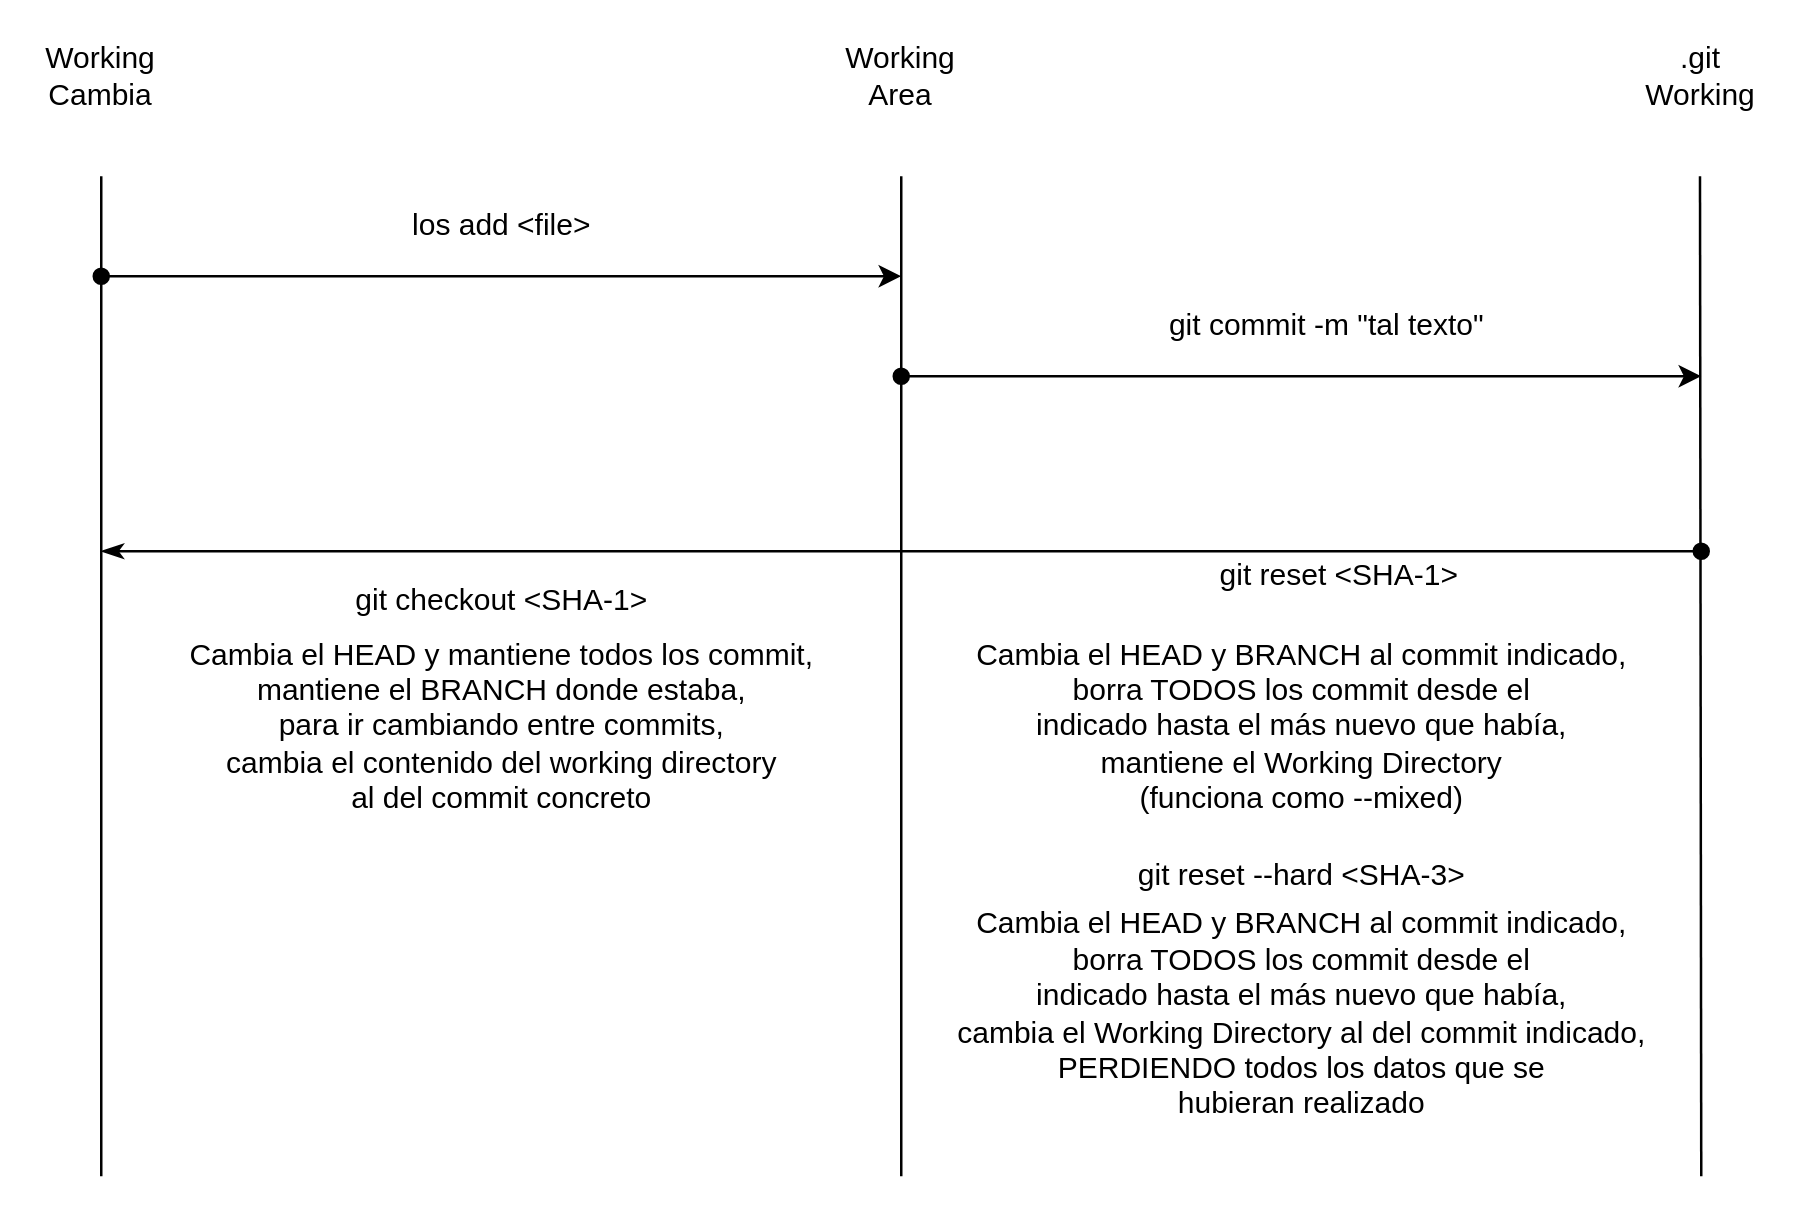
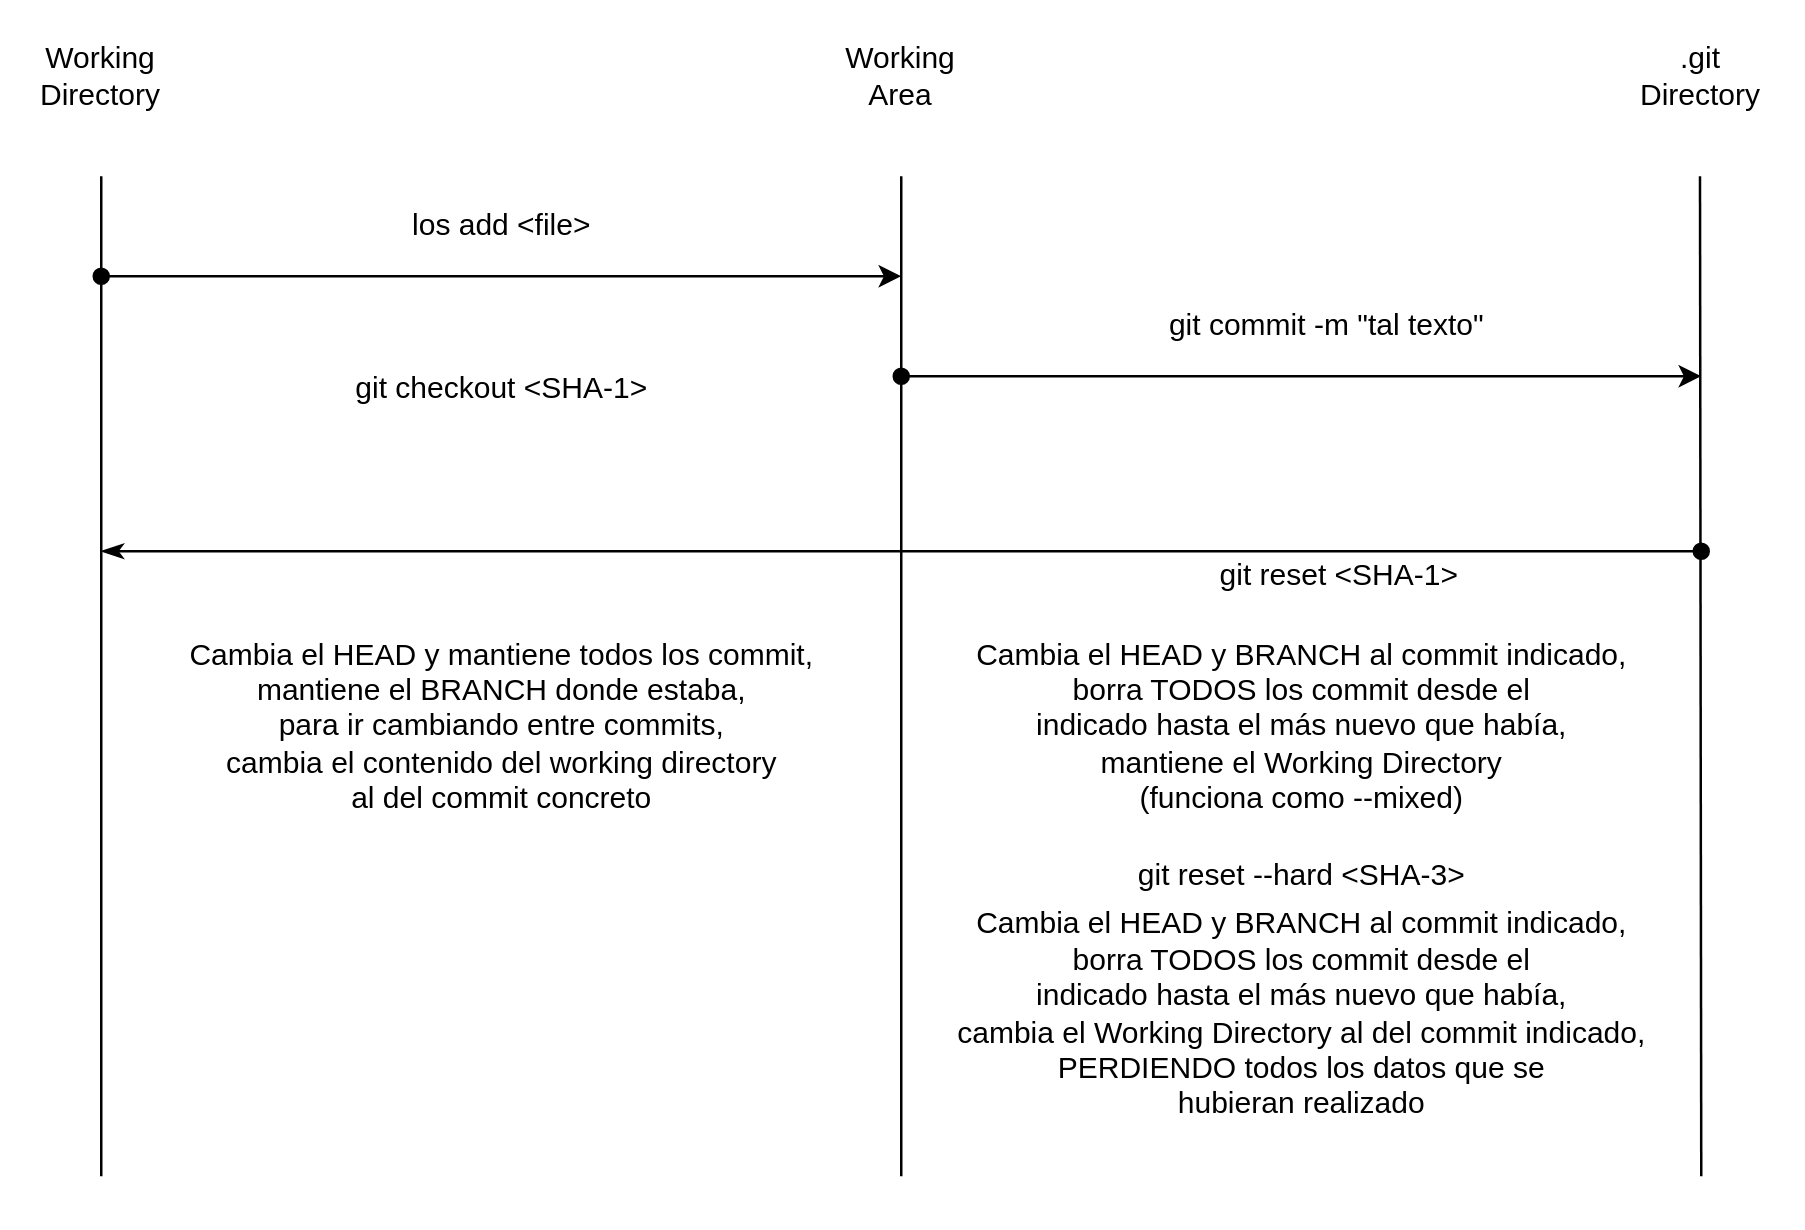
  <mxCell id="0" />
  <mxCell id="1" parent="0" />
- <mxCell id="2" value="&lt;div&gt;Working&lt;/div&gt;&lt;div&gt;Cambia&lt;/div&gt;" style="text;html=1;strokeColor=none;fillColor=none;align=center;verticalAlign=middle;whiteSpace=wrap;rounded=0;" vertex="1" parent="1"><mxGeometry x="20" y="20" width="40" height="20" as="geometry" /></mxCell>
+ <mxCell id="2" value="&lt;div&gt;Working&lt;/div&gt;&lt;div&gt;Directory&lt;/div&gt;" style="text;html=1;strokeColor=none;fillColor=none;align=center;verticalAlign=middle;whiteSpace=wrap;rounded=0;" vertex="1" parent="1"><mxGeometry x="20" y="20" width="40" height="20" as="geometry" /></mxCell>
  <mxCell id="3" value="&lt;div&gt;Working&lt;/div&gt;&lt;div&gt;Area&lt;/div&gt;" style="text;html=1;strokeColor=none;fillColor=none;align=center;verticalAlign=middle;whiteSpace=wrap;rounded=0;" vertex="1" parent="1"><mxGeometry x="340" y="20" width="40" height="20" as="geometry" /></mxCell>
- <mxCell id="4" value="&lt;div&gt;.git&lt;/div&gt;&lt;div&gt;Working&lt;/div&gt;" style="text;html=1;strokeColor=none;fillColor=none;align=center;verticalAlign=middle;whiteSpace=wrap;rounded=0;" vertex="1" parent="1"><mxGeometry x="660" y="20" width="40" height="20" as="geometry" /></mxCell>
+ <mxCell id="4" value="&lt;div&gt;.git&lt;/div&gt;&lt;div&gt;Directory&lt;/div&gt;" style="text;html=1;strokeColor=none;fillColor=none;align=center;verticalAlign=middle;whiteSpace=wrap;rounded=0;" vertex="1" parent="1"><mxGeometry x="660" y="20" width="40" height="20" as="geometry" /></mxCell>
  <mxCell id="5" value="" style="endArrow=none;html=1;" edge="1" parent="1"><mxGeometry width="50" height="50" relative="1" as="geometry"><mxPoint x="40" y="470" as="sourcePoint" /><mxPoint x="40" y="70" as="targetPoint" /></mxGeometry></mxCell>
  <mxCell id="6" value="" style="endArrow=none;html=1;" edge="1" parent="1"><mxGeometry width="50" height="50" relative="1" as="geometry"><mxPoint x="360" y="470" as="sourcePoint" /><mxPoint x="360" y="70" as="targetPoint" /></mxGeometry></mxCell>
  <mxCell id="7" value="" style="endArrow=none;html=1;" edge="1" parent="1"><mxGeometry width="50" height="50" relative="1" as="geometry"><mxPoint x="680" y="470" as="sourcePoint" /><mxPoint x="679.5" y="70" as="targetPoint" /></mxGeometry></mxCell>
  <mxCell id="8" value="" style="endArrow=classic;html=1;startArrow=oval;startFill=1;" edge="1" parent="1"><mxGeometry width="50" height="50" relative="1" as="geometry"><mxPoint x="40" y="110" as="sourcePoint" /><mxPoint x="360" y="110" as="targetPoint" /></mxGeometry></mxCell>
  <mxCell id="9" value="los add &amp;lt;file&amp;gt;" style="text;html=1;align=center;verticalAlign=middle;resizable=0;points=[];autosize=1;" vertex="1" parent="1"><mxGeometry x="160" y="80" width="80" height="20" as="geometry" /></mxCell>
  <mxCell id="10" value="" style="endArrow=classic;html=1;startArrow=oval;startFill=1;" edge="1" parent="1"><mxGeometry width="50" height="50" relative="1" as="geometry"><mxPoint x="360" y="150" as="sourcePoint" /><mxPoint x="680" y="150" as="targetPoint" /></mxGeometry></mxCell>
  <mxCell id="11" value="git commit -m &quot;tal texto&quot;" style="text;html=1;align=center;verticalAlign=middle;resizable=0;points=[];autosize=1;" vertex="1" parent="1"><mxGeometry x="460" y="120" width="140" height="20" as="geometry" /></mxCell>
  <mxCell id="12" value="" style="endArrow=oval;html=1;rounded=1;startArrow=classicThin;startFill=1;endFill=1;" edge="1" parent="1"><mxGeometry width="50" height="50" relative="1" as="geometry"><mxPoint x="40" y="220" as="sourcePoint" /><mxPoint x="680" y="220" as="targetPoint" /></mxGeometry></mxCell>
- <mxCell id="13" value="git checkout &amp;lt;SHA-1&amp;gt;" style="text;html=1;align=center;verticalAlign=middle;resizable=0;points=[];autosize=1;" vertex="1" parent="1"><mxGeometry x="135" y="230" width="130" height="20" as="geometry" /></mxCell>
+ <mxCell id="13" value="git checkout &amp;lt;SHA-1&amp;gt;" style="text;html=1;align=center;verticalAlign=middle;resizable=0;points=[];autosize=1;" vertex="1" parent="1"><mxGeometry x="135" y="145" width="130" height="20" as="geometry" /></mxCell>
  <mxCell id="14" value="&lt;div&gt;Cambia el HEAD y mantiene todos los commit,&lt;/div&gt;&lt;div&gt;mantiene el BRANCH donde estaba,&lt;/div&gt;&lt;div&gt;para ir cambiando entre commits,&lt;/div&gt;&lt;div&gt;cambia el contenido del working directory&lt;/div&gt;&lt;div&gt;al del commit concreto&lt;br&gt;&lt;/div&gt;" style="text;html=1;align=center;verticalAlign=middle;resizable=0;points=[];autosize=1;" vertex="1" parent="1"><mxGeometry x="70" y="250" width="260" height="80" as="geometry" /></mxCell>
  <mxCell id="15" value="git reset &amp;lt;SHA-1&amp;gt;" style="text;html=1;align=center;verticalAlign=middle;resizable=0;points=[];autosize=1;" vertex="1" parent="1"><mxGeometry x="480" y="220" width="110" height="20" as="geometry" /></mxCell>
  <mxCell id="16" value="&lt;div&gt;Cambia el HEAD y BRANCH al commit indicado,&lt;/div&gt;&lt;div&gt;borra TODOS los commit desde el&lt;br&gt;&lt;/div&gt;&lt;div&gt;indicado hasta el más nuevo que había,&lt;/div&gt;&lt;div&gt;mantiene el Working Directory&lt;/div&gt;&lt;div&gt;(funciona como --mixed)&lt;br&gt;&lt;/div&gt;" style="text;html=1;align=center;verticalAlign=middle;resizable=0;points=[];autosize=1;" vertex="1" parent="1"><mxGeometry x="380" y="250" width="280" height="80" as="geometry" /></mxCell>
  <mxCell id="17" value="&lt;div&gt;git reset --hard &amp;lt;SHA-3&amp;gt;&lt;/div&gt;" style="text;html=1;align=center;verticalAlign=middle;resizable=0;points=[];autosize=1;" vertex="1" parent="1"><mxGeometry x="445" y="340" width="150" height="20" as="geometry" /></mxCell>
  <mxCell id="18" value="&lt;div&gt;Cambia el HEAD y BRANCH al commit indicado,&lt;/div&gt;&lt;div&gt;borra TODOS los commit desde el&lt;/div&gt;&lt;div&gt;indicado hasta el más nuevo que había,&lt;/div&gt;&lt;div&gt;cambia el Working Directory al del commit indicado,&lt;/div&gt;&lt;div&gt;PERDIENDO todos los datos que se&lt;/div&gt;&lt;div&gt;hubieran realizado&lt;br&gt;&lt;/div&gt;" style="text;html=1;align=center;verticalAlign=middle;resizable=0;points=[];autosize=1;" vertex="1" parent="1"><mxGeometry x="375" y="360" width="290" height="90" as="geometry" /></mxCell>
